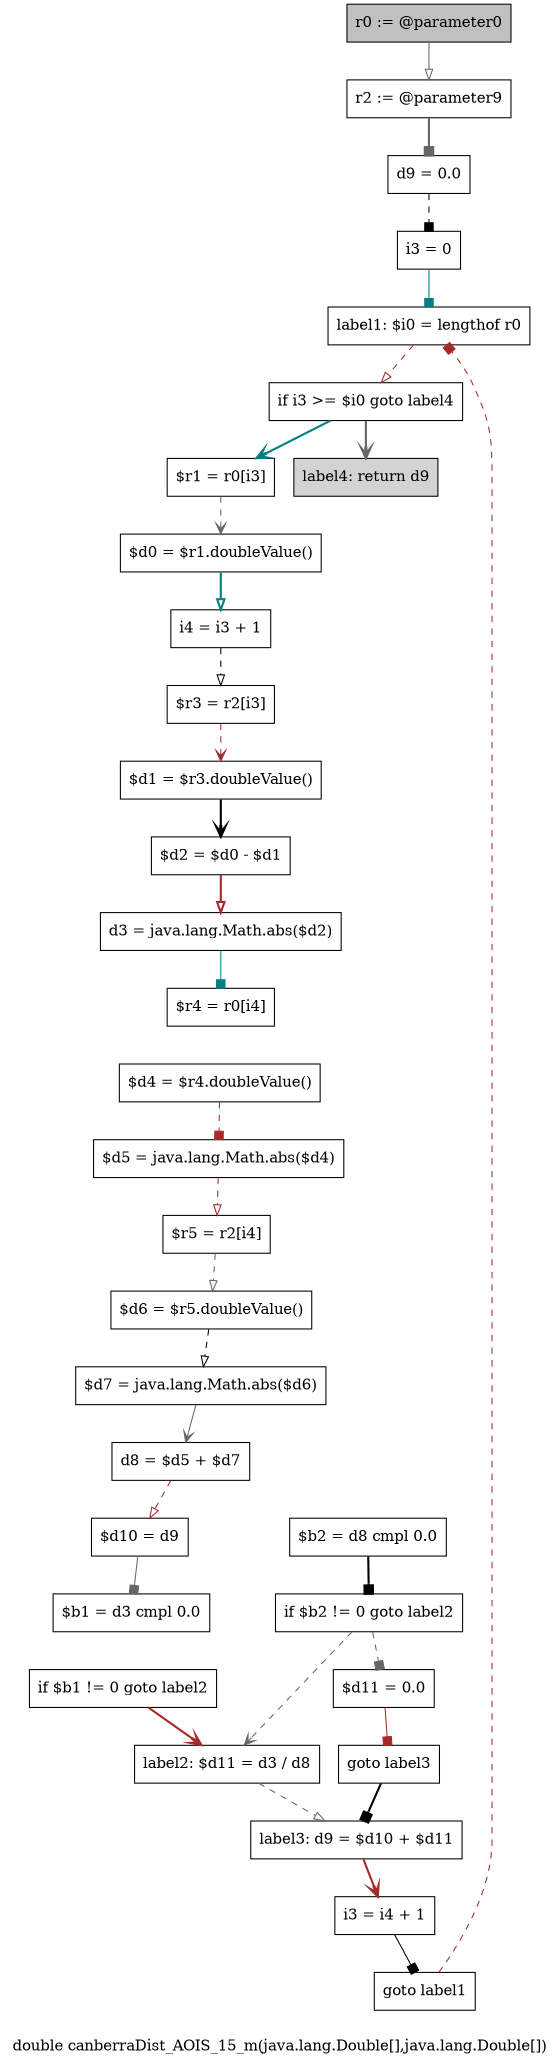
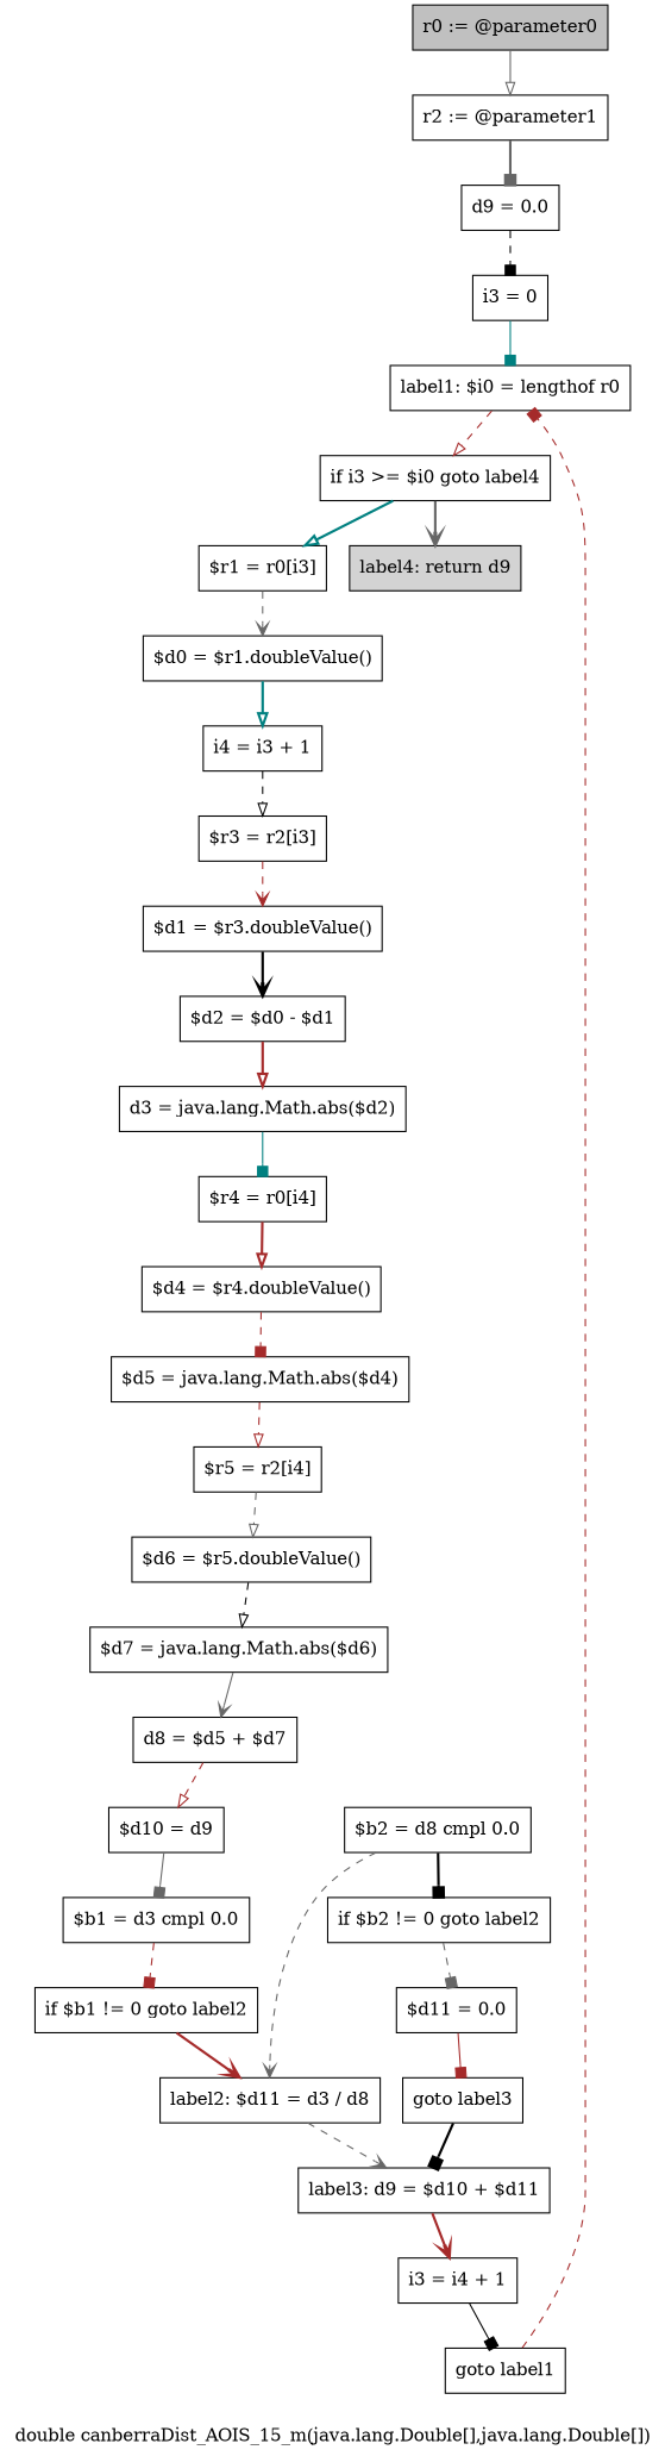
  digraph {
    label="double canberraDist_AOIS_15_m(java.lang.Double[],java.lang.Double[])"
    node [shape=box]
    edge [arrowhead=box color=brown style=dashed]
    n1 [fillcolor=gray label="r0 := @parameter0" style=filled]
-   n2 [label="r2 := @parameter9"]
+   n2 [label="r2 := @parameter1"]
    n3 [label="d9 = 0.0"]
    n4 [label="i3 = 0"]
    n5 [label="label1: $i0 = lengthof r0"]
    n6 [label="if i3 >= $i0 goto label4"]
    n7 [label="$r1 = r0[i3]"]
    n8 [fillcolor=lightgray label="label4: return d9" style=filled]
    n9 [label="$d0 = $r1.doubleValue()"]
    n10 [label="i4 = i3 + 1"]
    n11 [label="$r3 = r2[i3]"]
    n12 [label="$d1 = $r3.doubleValue()"]
    n13 [label="$d2 = $d0 - $d1"]
    n14 [label="d3 = java.lang.Math.abs($d2)"]
    n15 [label="$r4 = r0[i4]"]
    n16 [label="$d4 = $r4.doubleValue()"]
    n17 [label="$d5 = java.lang.Math.abs($d4)"]
    n18 [label="$r5 = r2[i4]"]
    n19 [label="$d6 = $r5.doubleValue()"]
    n20 [label="$d7 = java.lang.Math.abs($d6)"]
    n21 [label="d8 = $d5 + $d7"]
    n22 [label="$d10 = d9"]
    n23 [label="$b1 = d3 cmpl 0.0"]
    n24 [label="if $b1 != 0 goto label2"]
    n25 [label="label2: $d11 = d3 / d8"]
    n26 [label="$b2 = d8 cmpl 0.0"]
    n27 [label="if $b2 != 0 goto label2"]
    n28 [label="label3: d9 = $d10 + $d11"]
    n29 [label="$d11 = 0.0"]
    n30 [label="i3 = i4 + 1"]
    n31 [label="goto label3"]
    n32 [label="goto label1"]
    n1 -> n2 [arrowhead=onormal color=gray40 style=solid]
    n2 -> n3 [color=gray40 style=bold]
    n3 -> n4 [color=black]
    n4 -> n5 [color=teal style=solid]
    n5 -> n6 [arrowhead=onormal]
-   n6 -> n7 [arrowhead=vee color=teal style=bold]
+   n6 -> n7 [arrowhead=onormal color=teal style=bold]
    n6 -> n8 [arrowhead=vee color=gray40 style=bold]
    n7 -> n9 [arrowhead=vee color=gray40]
    n9 -> n10 [arrowhead=onormal color=teal style=bold]
    n10 -> n11 [arrowhead=onormal color=black]
    n11 -> n12 [arrowhead=vee]
    n12 -> n13 [arrowhead=vee color=black style=bold]
    n13 -> n14 [arrowhead=onormal style=bold]
    n14 -> n15 [color=teal style=solid]
+   n15 -> n16 [arrowhead=onormal style=bold]
    n16 -> n17
    n17 -> n18 [arrowhead=onormal]
    n18 -> n19 [arrowhead=onormal color=gray40]
    n19 -> n20 [arrowhead=onormal color=black]
    n20 -> n21 [arrowhead=vee color=gray40 style=solid]
    n21 -> n22 [arrowhead=onormal]
    n22 -> n23 [color=gray40 style=solid]
+   n23 -> n24
    n24 -> n25 [arrowhead=vee style=bold]
-   n25 -> n28 [arrowhead=onormal color=gray40]
+   n25 -> n28 [arrowhead=vee color=gray40]
    n26 -> n27 [color=black style=bold]
-   n27 -> n25 [arrowhead=vee color=gray40]
+   n26 -> n25 [arrowhead=vee color=gray40]
    n27 -> n29 [color=gray40]
    n28 -> n30 [arrowhead=vee style=bold]
    n29 -> n31 [style=solid]
    n30 -> n32 [color=black style=solid]
    n31 -> n28 [color=black style=bold]
    n32 -> n5
  }
